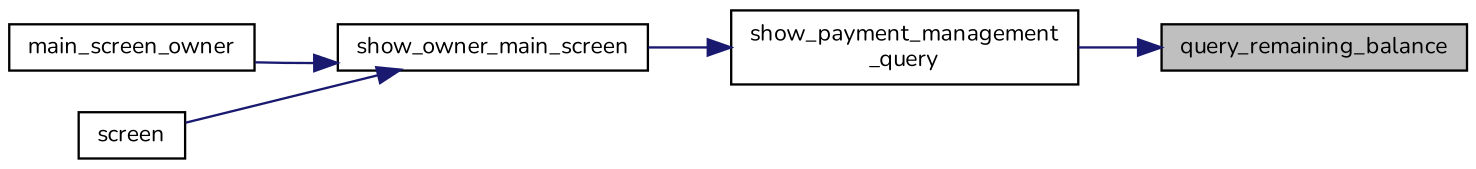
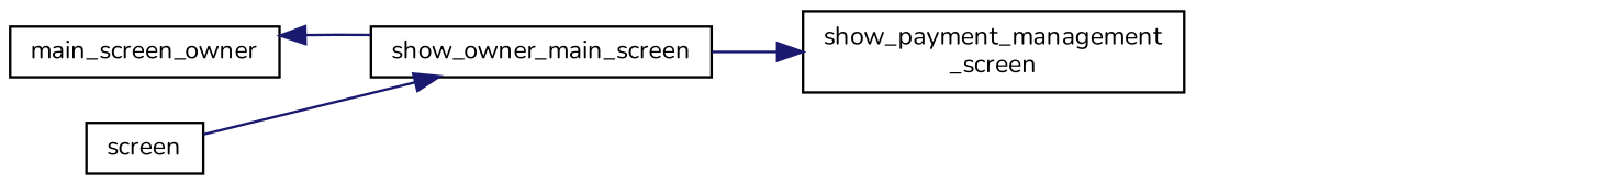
  digraph {
    fontname=Nunito
    rankdir=RL
    node [color=black fillcolor=white fontname=Nunito fontsize=10 shape=record style=filled]
    edge [color=midnightblue dir=back fontname=Nunito fontsize=10 labelfontname=Helvetica labelfontsize=10 style=solid]
-   n1 [fillcolor=grey75 fontcolor=black height=0.2 label=query_remaining_balance width=0.4]
-   n2 [height=0.2 label="show_payment_management\l_query" width=0.4]
+   n2 [height=0.2 label="show_payment_management\l_screen" width=0.4]
    n3 [height=0.2 label=show_owner_main_screen width=0.4]
    n4 [height=0.2 label=main_screen_owner width=0.4]
    n5 [height=0.2 label=screen width=0.4]
-   n1 -> n2
    n2 -> n3
    n3 -> n5
-   n3 -> n4
+   n4 -> n3
  }
